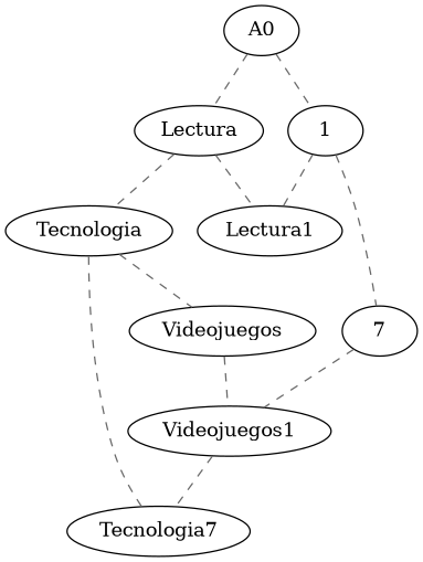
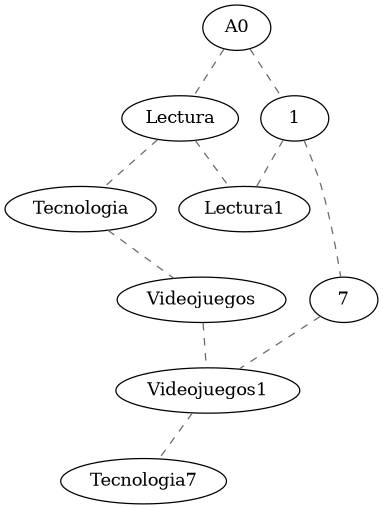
  graph {
    fontname="DejaVu Serif"
    rank=same
    node [fontname="DejaVu Serif"]
    edge [color=dimgrey fontname="DejaVu Serif" style=dashed weight=1000]
    A0
    Lectura
    1
    Tecnologia
    Lectura1
    7
    Videojuegos
    Tecnologia7
    n9 [label=Videojuegos1]
    A0 -- Lectura
    A0 -- 1
    Lectura -- Tecnologia
    Lectura -- Lectura1
    1 -- Lectura1
    1 -- 7
    Tecnologia -- Videojuegos
-   Tecnologia -- Tecnologia7
    7 -- n9
    Videojuegos -- n9
    n9 -- Tecnologia7
  }
